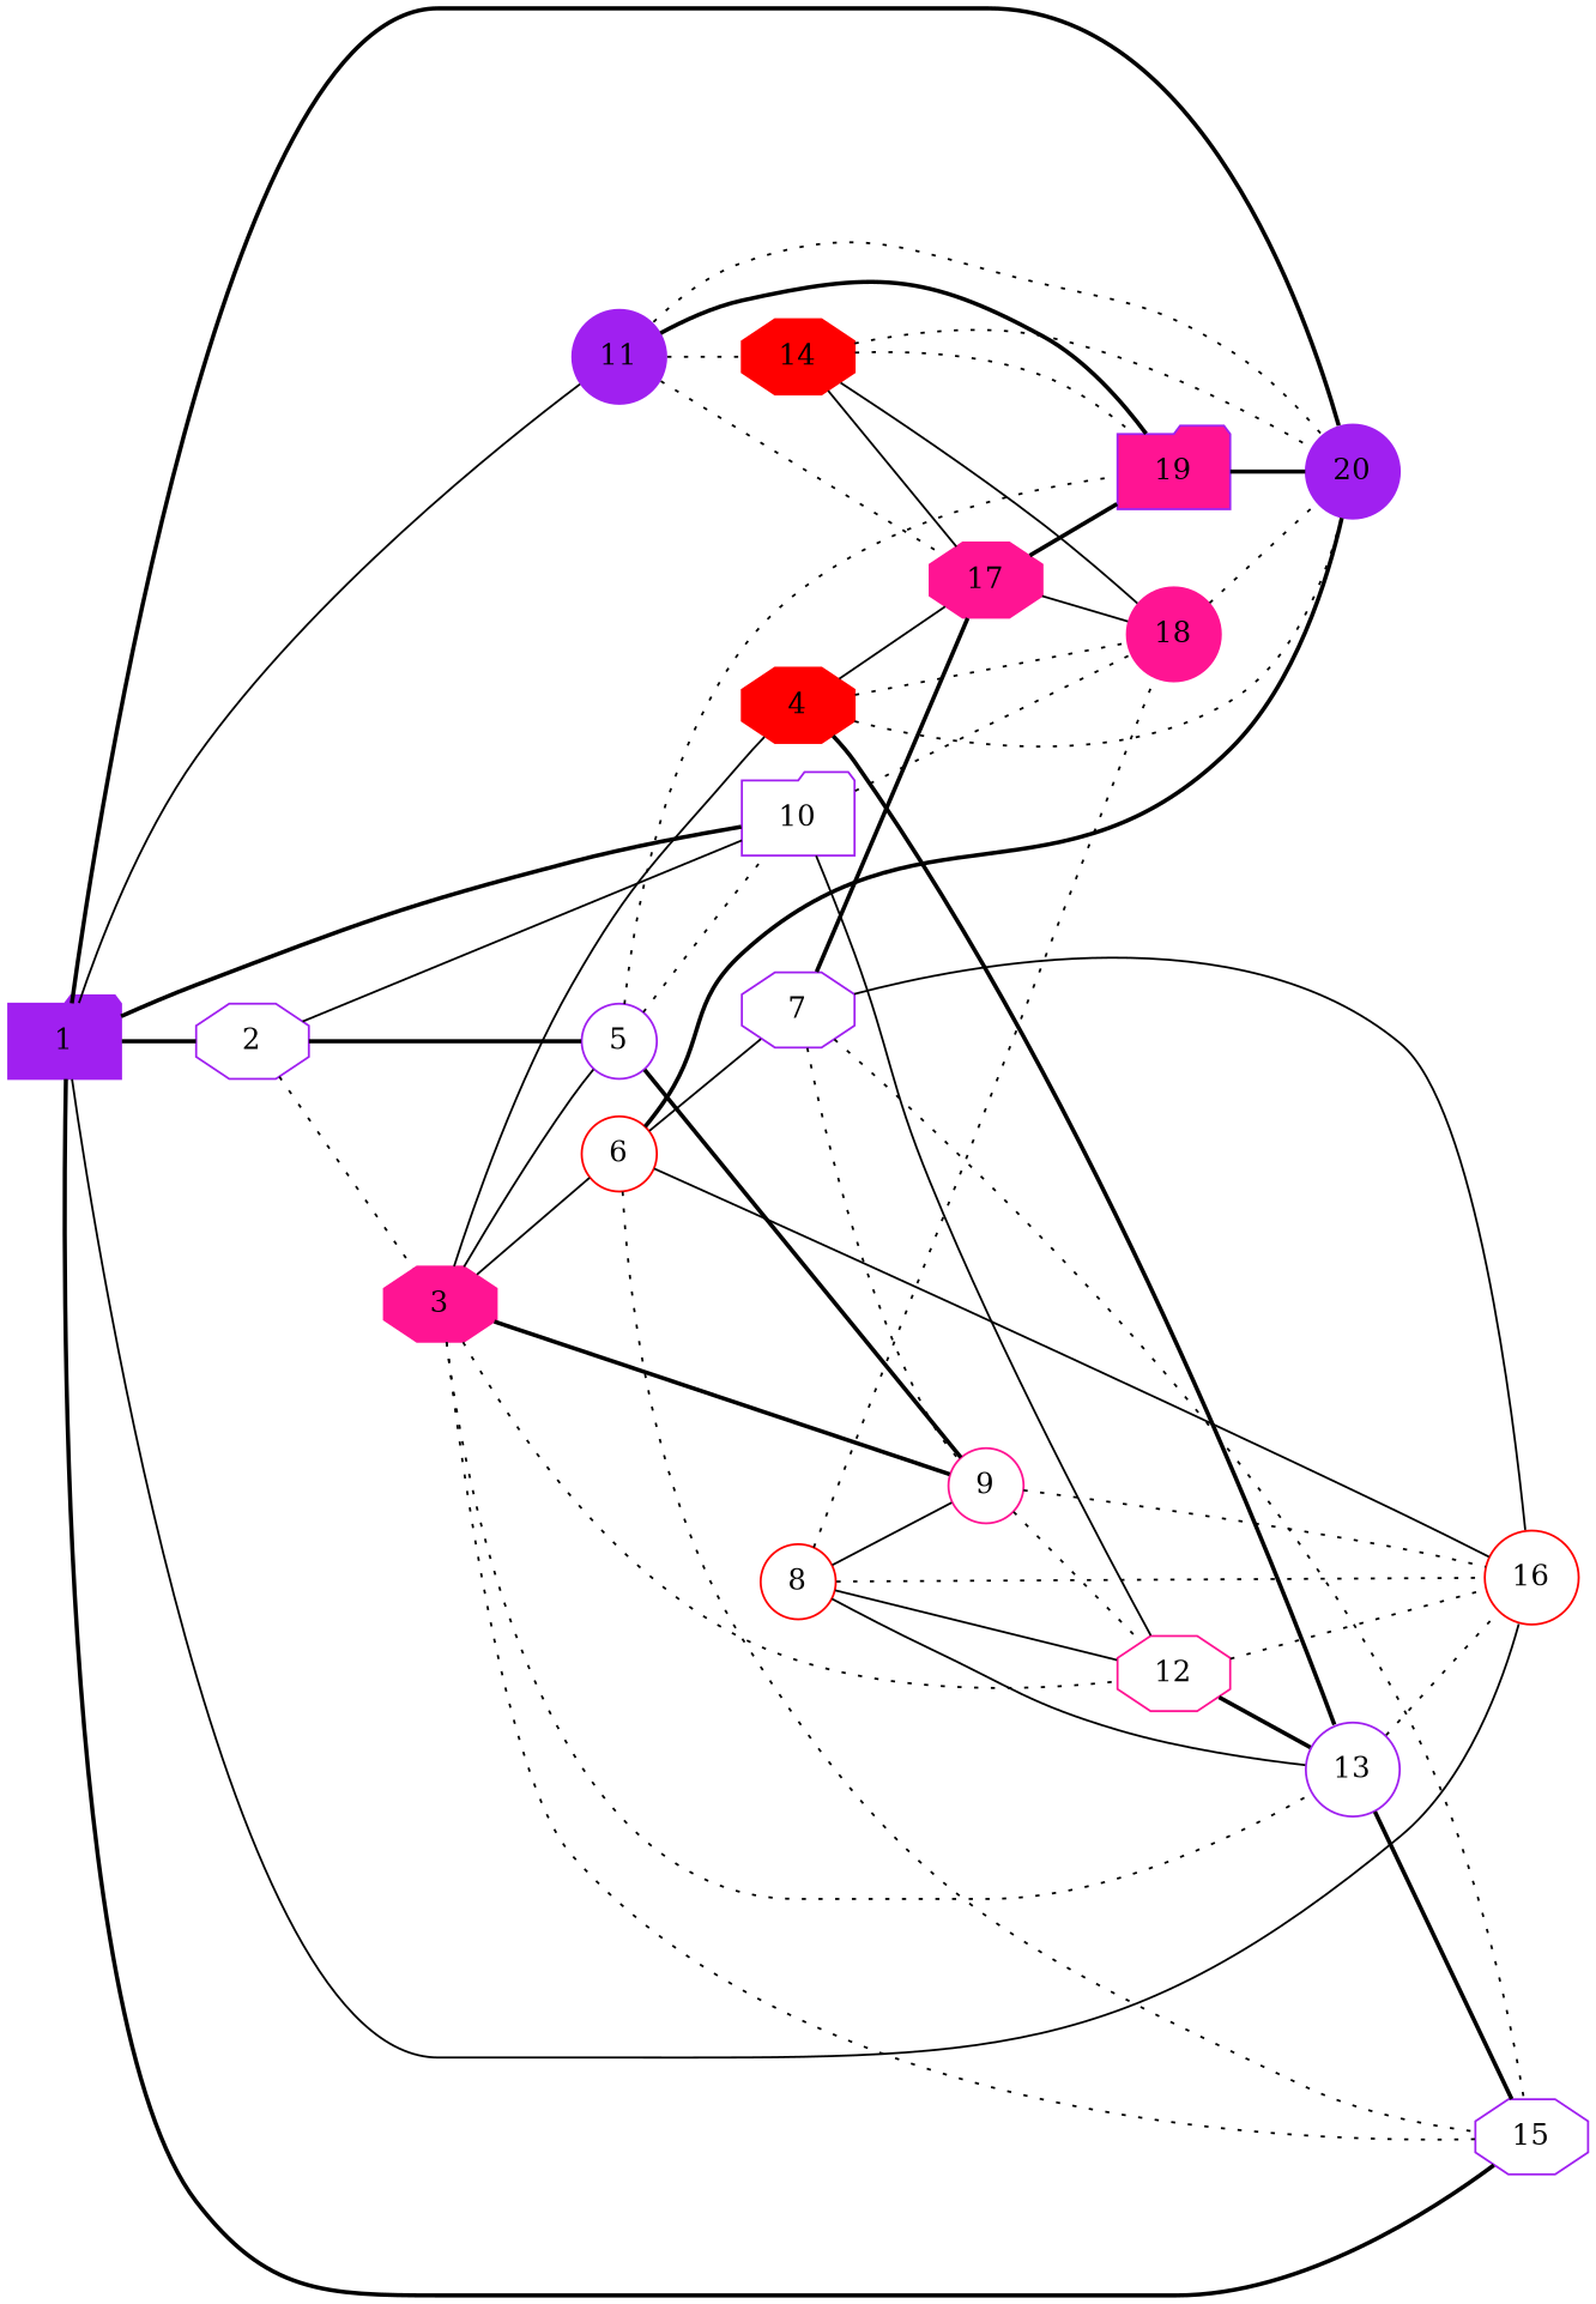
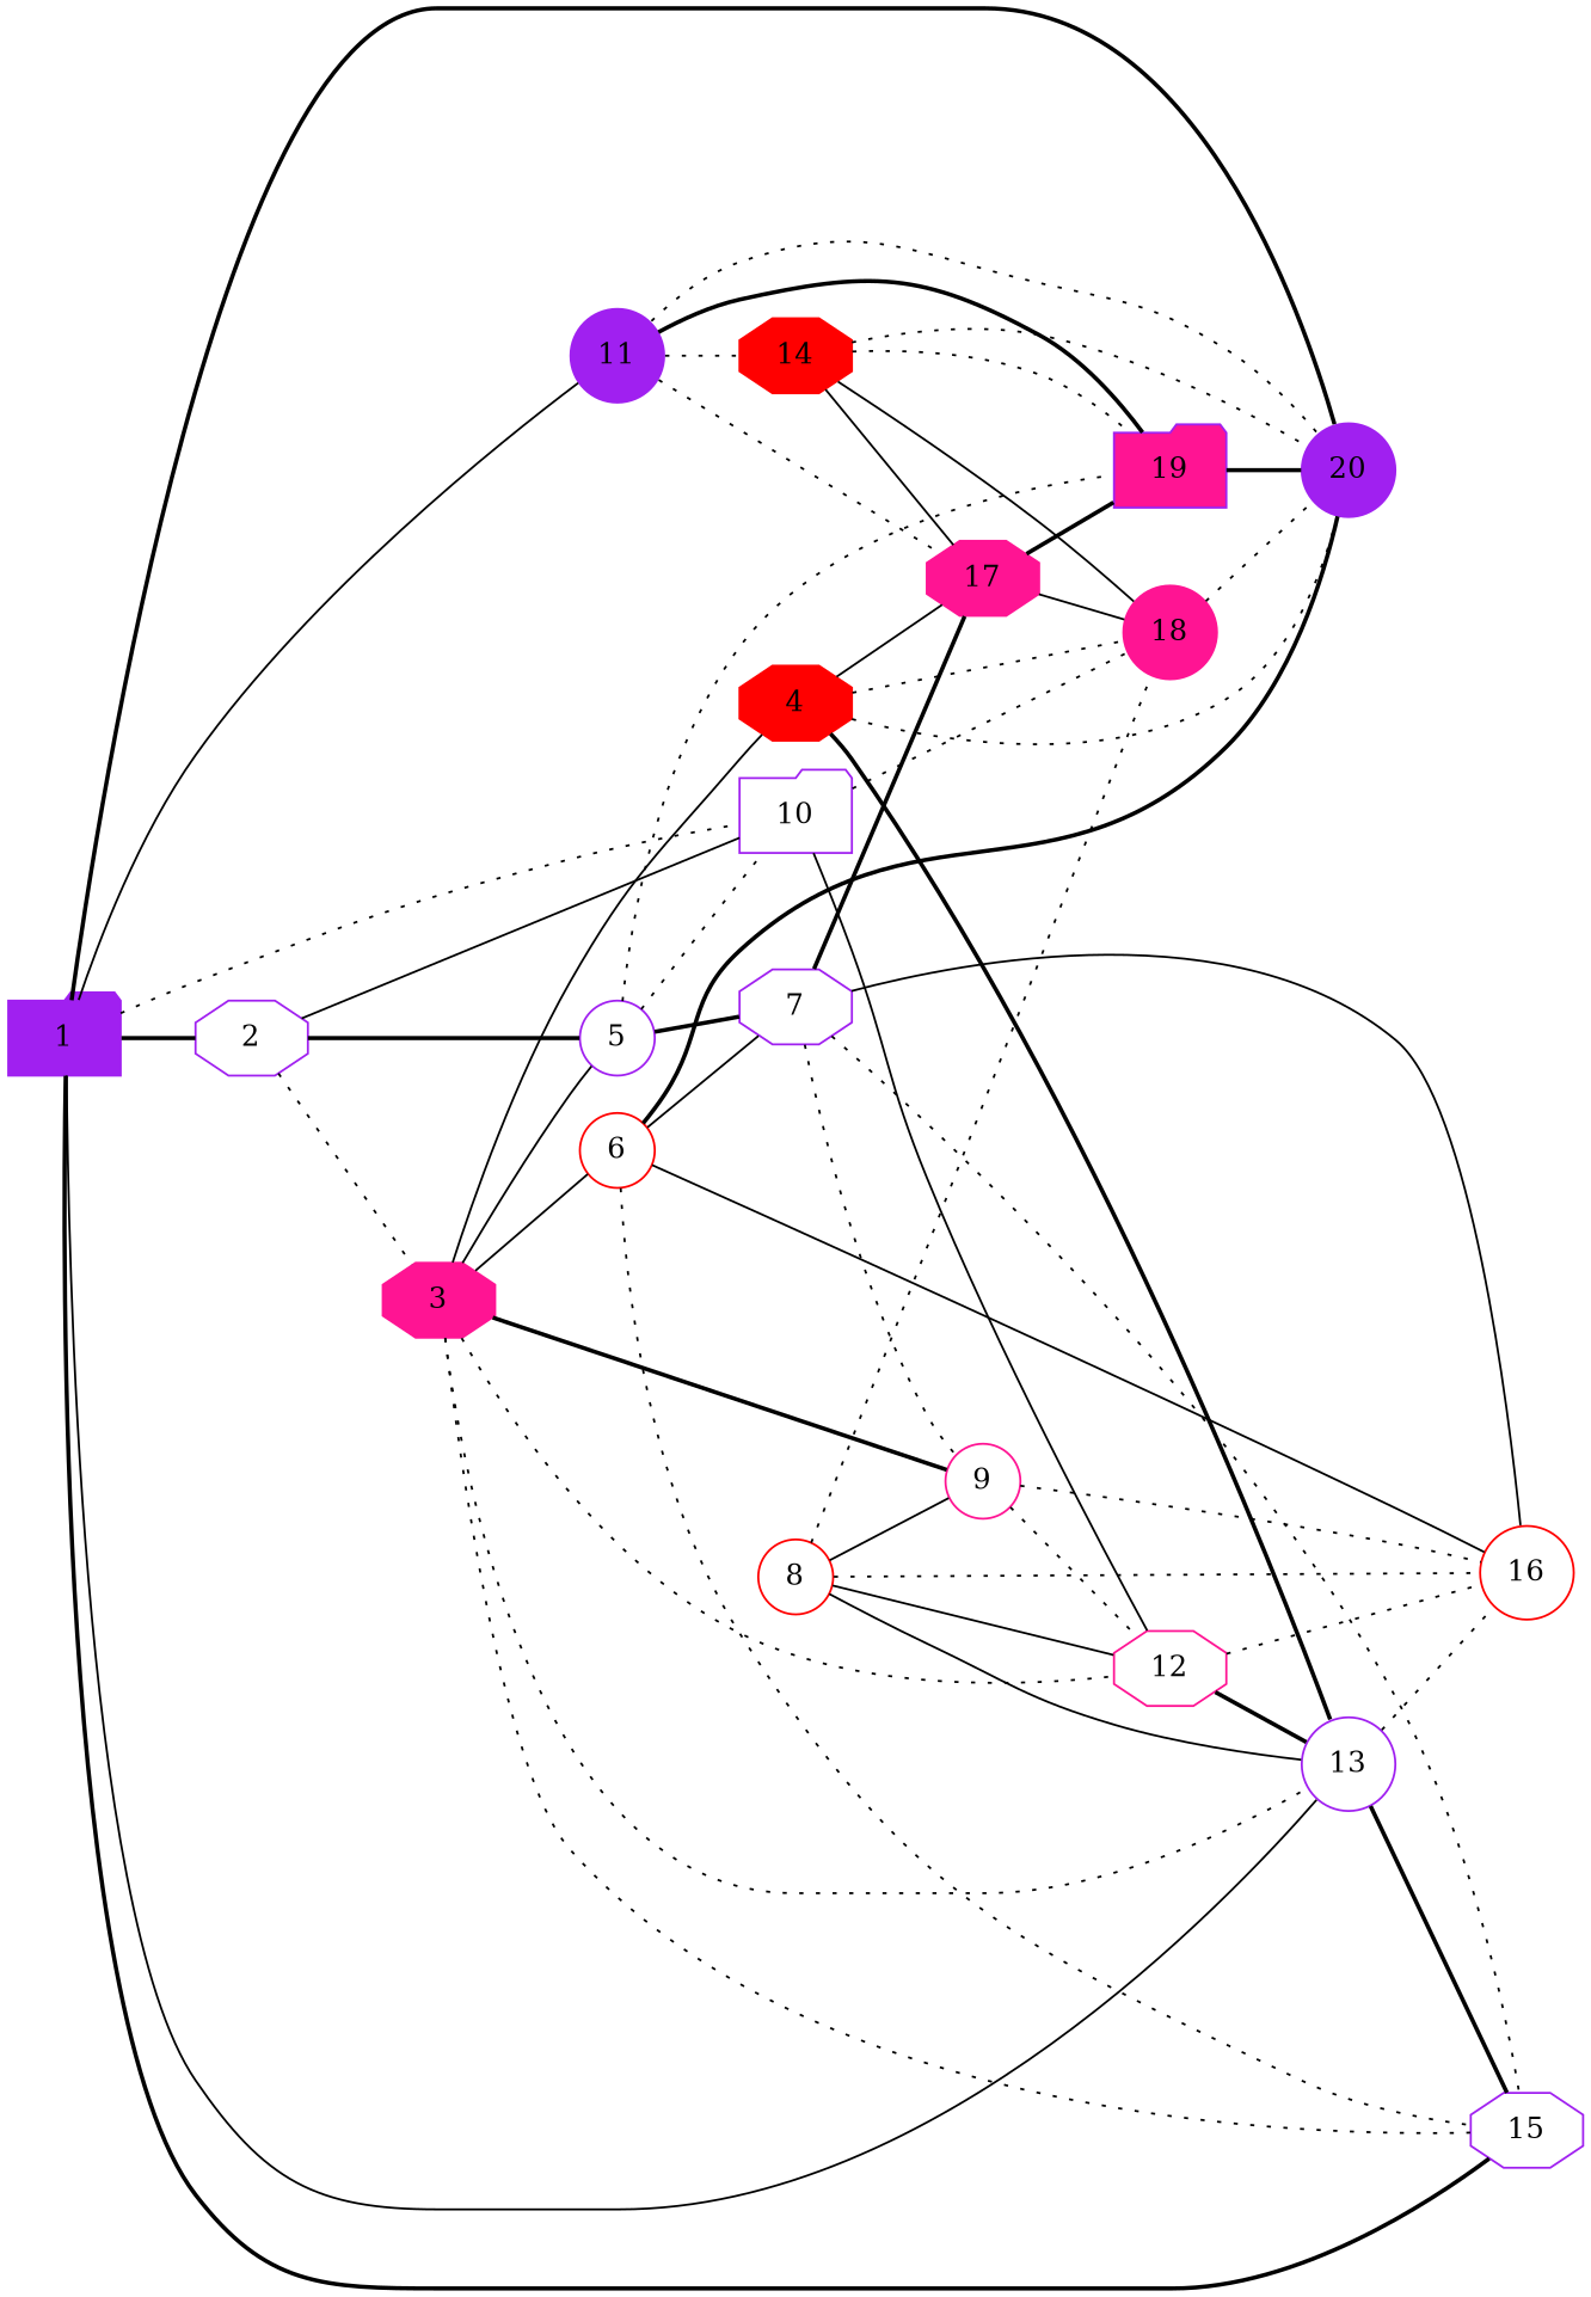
  graph {
    rankdir=LR
    node [color=purple shape=circle]
    edge [style=dotted]
    1 [shape=folder style=filled]
    11 [style=filled]
    20 [style=filled]
    2 [shape=octagon]
    10 [shape=folder]
    13
    15 [shape=octagon]
    17 [color=deeppink shape=octagon style=filled]
    14 [color=red shape=octagon style=filled]
    19 [fillcolor=deeppink shape=folder style=filled]
    3 [color=deeppink shape=octagon style=filled]
    5
    12 [color=deeppink shape=octagon]
    18 [color=deeppink style=filled]
    16 [color=red]
    4 [color=red shape=octagon style=filled]
    6 [color=red]
    9 [color=deeppink]
    7 [shape=octagon]
    8 [color=red]
    1 -- 11 [style=solid]
    1 -- 20 [style=bold]
    1 -- 2 [style=bold]
-   1 -- 10 [style=bold]
-   1 -- 16 [style=solid]
+   1 -- 10
+   1 -- 13 [style=solid]
    1 -- 15 [style=bold]
    11 -- 20
    11 -- 17
    11 -- 14
    11 -- 19 [style=bold]
    2 -- 10 [style=solid]
    2 -- 3
    2 -- 5 [style=bold]
    10 -- 12 [style=solid]
    10 -- 18
    13 -- 15 [style=bold]
    13 -- 16
    17 -- 19 [style=bold]
    17 -- 18 [style=solid]
    14 -- 20
    14 -- 17 [style=solid]
    14 -- 19
    14 -- 18 [style=solid]
    19 -- 20 [style=bold]
    3 -- 13
    3 -- 15
    3 -- 5 [style=solid]
    3 -- 12
    3 -- 4 [style=solid]
    3 -- 6 [style=solid]
    3 -- 9 [style=bold]
    5 -- 10
    5 -- 19
-   5 -- 9 [style=bold]
+   5 -- 7 [style=bold]
    12 -- 13 [style=bold]
    12 -- 16
    18 -- 20
    4 -- 20
    4 -- 13 [style=bold]
    4 -- 17 [style=solid]
    4 -- 18
    6 -- 20 [style=bold]
    6 -- 15
    6 -- 16 [style=solid]
    6 -- 7 [style=solid]
    9 -- 12
    9 -- 16
    7 -- 15
    7 -- 17 [style=bold]
    7 -- 16 [style=solid]
    7 -- 9
    8 -- 13 [style=solid]
    8 -- 12 [style=solid]
    8 -- 18
    8 -- 16
    8 -- 9 [style=solid]
  }
